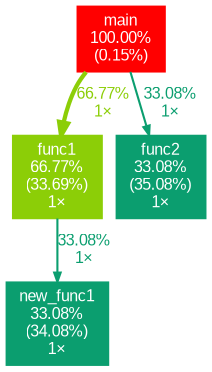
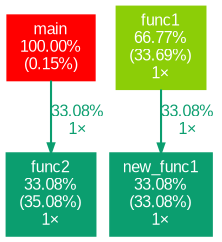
  digraph {
    fontname=Arial
    nodesep=0.125
    ranksep=0.25
    node [color="#0b9e6f" fontcolor="#ffffff" fontname=Arial fontsize=10.00 shape=box style=filled]
    edge [arrowsize=0.58 color="#0b9e6f" fontcolor="#0b9e6f" fontname=Arial fontsize=10.00 labeldistance=1.32 penwidth=1.32]
    n1 [color="#ff0000" height=0 label="main\n100.00%\n(0.15%)" width=0]
    n2 [color="#8cce07" height=0 label="func1\n66.77%\n(33.69%)\n1×" width=0]
    n3 [height=0 label="func2\n33.08%\n(35.08%)\n1×" width=0]
-   n4 [height=0 label="new_func1\n33.08%\n(34.08%)\n1×" width=0]
-   n1 -> n2 [arrowsize=0.82 color="#8cce07" fontcolor="#8cce07" label="66.77%\n1×" labeldistance=2.67 penwidth=2.67]
+   n4 [height=0 label="new_func1\n33.08%\n(33.08%)\n1×" width=0]
    n1 -> n3 [label="33.08%\n1×"]
    n2 -> n4 [label="33.08%\n1×"]
  }
